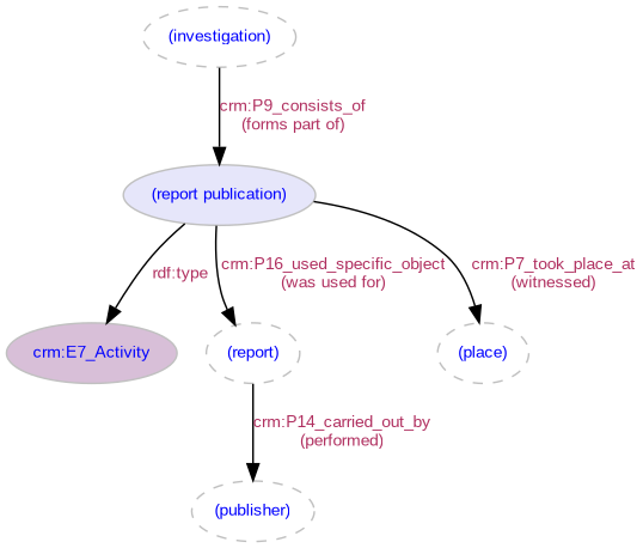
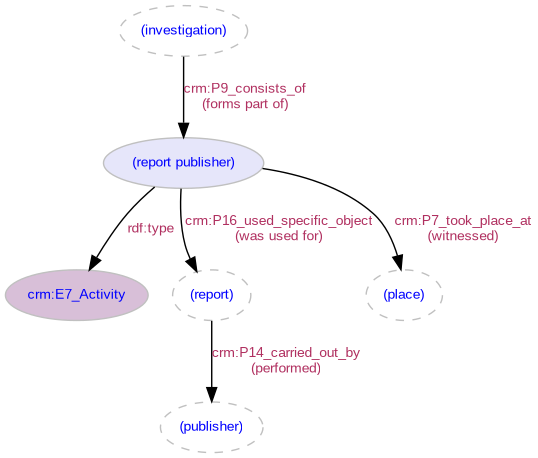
  digraph {
    node [color=gray fillcolor=ghostwhite fontcolor=blue fontname=Arial fontsize=10 style=dashed]
    edge [color=black fontcolor=maroon fontname=Arial fontsize=10]
    "crm:E7_Activity" [fillcolor=thistle style=filled]
    "(report)"
    "(publisher)"
-   "(report publication)" [fillcolor=lavender style=filled]
+   "(report publication)" [fillcolor=lavender style=filled label="(report publisher)"]
    "(investigation)"
    "(place)"
    "(report)" -> "(publisher)" [label="crm:P14_carried_out_by\n(performed)"]
    "(report publication)" -> "crm:E7_Activity" [label="rdf:type"]
    "(report publication)" -> "(report)" [label="crm:P16_used_specific_object\n(was used for)"]
    "(report publication)" -> "(place)" [label="crm:P7_took_place_at\n(witnessed)"]
    "(investigation)" -> "(report publication)" [label="crm:P9_consists_of\n(forms part of)"]
  }
